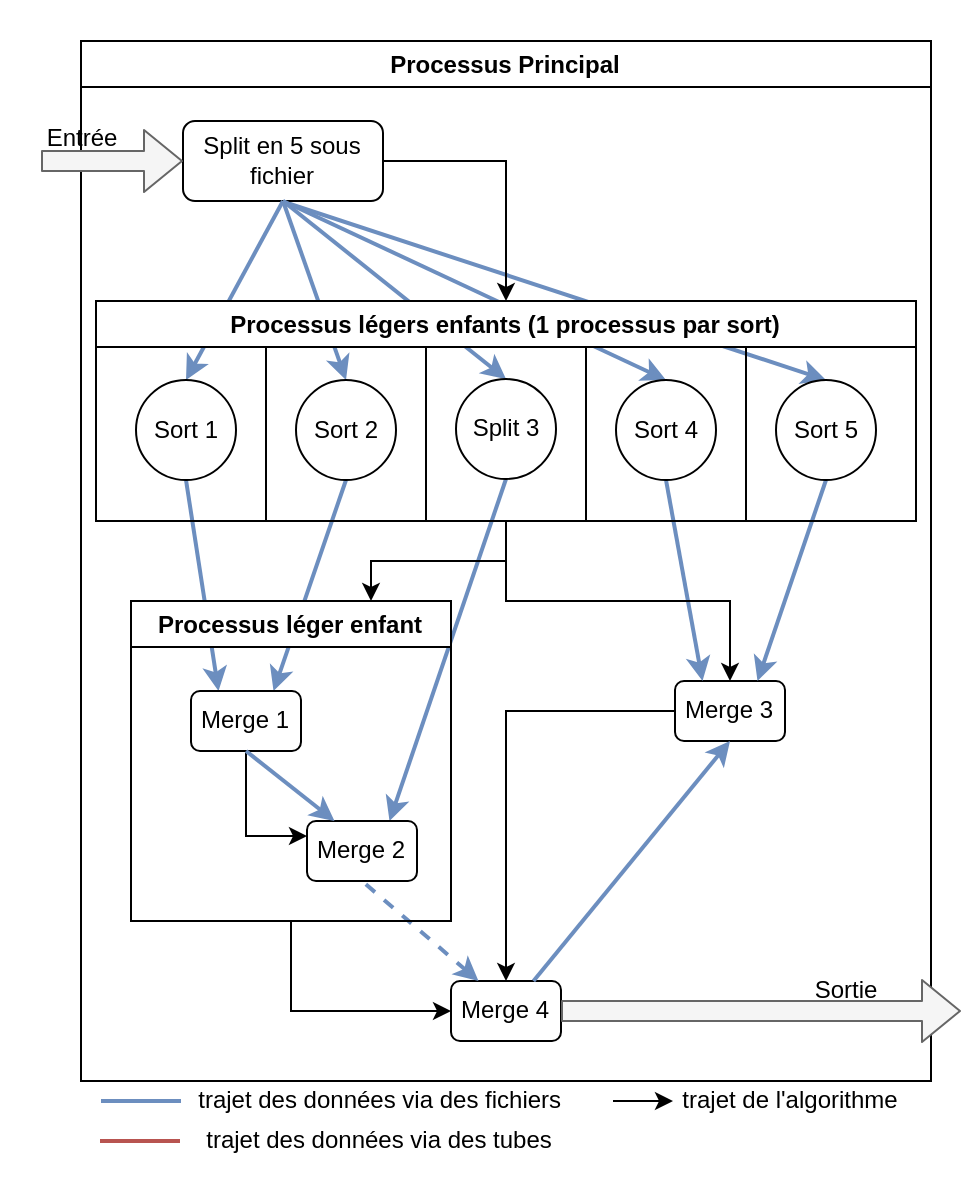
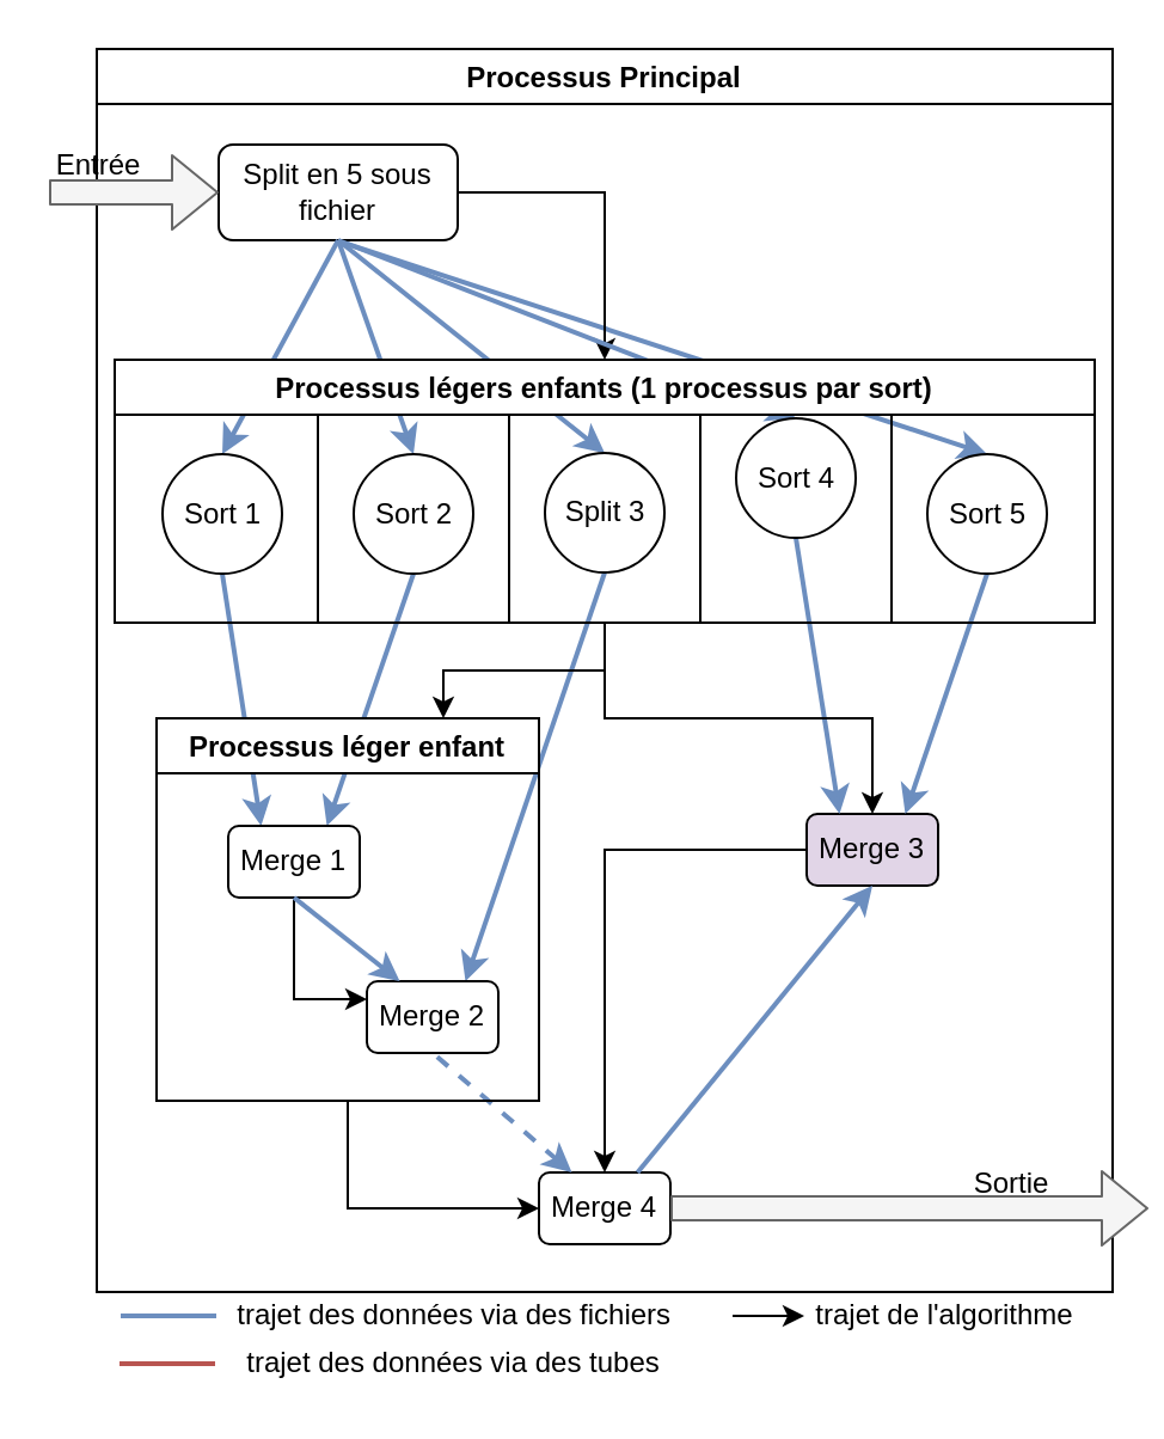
  <mxCell id="0" />
  <mxCell id="1" parent="0" />
  <mxCell id="2" value="" style="endArrow=classic;html=1;fillColor=#dae8fc;strokeColor=#6c8ebf;strokeWidth=2;entryX=0.5;entryY=0;entryDx=0;entryDy=0;endFill=1;" parent="1" target="39" edge="1"><mxGeometry width="50" height="50" relative="1" as="geometry"><mxPoint x="140" y="100" as="sourcePoint" /><mxPoint x="132.5" y="229.833" as="targetPoint" /></mxGeometry></mxCell>
  <mxCell id="3" value="Processus Principal" style="swimlane;" parent="1" vertex="1"><mxGeometry x="40" y="20" width="425" height="520" as="geometry" /></mxCell>
  <mxCell id="4" style="edgeStyle=orthogonalEdgeStyle;rounded=0;orthogonalLoop=1;jettySize=auto;html=1;entryX=0.5;entryY=0;entryDx=0;entryDy=0;exitX=1;exitY=0.5;exitDx=0;exitDy=0;" parent="3" source="5" target="34" edge="1"><mxGeometry relative="1" as="geometry"><mxPoint x="79.69" y="109.931" as="targetPoint" /></mxGeometry></mxCell>
  <mxCell id="5" value="Split en 5 sous fichier" style="rounded=1;whiteSpace=wrap;html=1;" parent="3" vertex="1"><mxGeometry x="51" y="40" width="100" height="40" as="geometry" /></mxCell>
  <mxCell id="6" style="edgeStyle=orthogonalEdgeStyle;rounded=0;orthogonalLoop=1;jettySize=auto;html=1;entryX=0.5;entryY=0;entryDx=0;entryDy=0;" parent="3" edge="1"><mxGeometry relative="1" as="geometry"><mxPoint x="105" y="125.103" as="sourcePoint" /></mxGeometry></mxCell>
  <mxCell id="7" style="edgeStyle=orthogonalEdgeStyle;rounded=0;orthogonalLoop=1;jettySize=auto;html=1;entryX=0.5;entryY=0;entryDx=0;entryDy=0;" parent="3" edge="1"><mxGeometry relative="1" as="geometry"><mxPoint x="297" y="229.931" as="sourcePoint" /></mxGeometry></mxCell>
  <mxCell id="8" style="edgeStyle=orthogonalEdgeStyle;rounded=0;orthogonalLoop=1;jettySize=auto;html=1;entryX=0.5;entryY=0;entryDx=0;entryDy=0;" parent="3" edge="1"><mxGeometry relative="1" as="geometry"><mxPoint x="232" y="194.759" as="sourcePoint" /></mxGeometry></mxCell>
  <mxCell id="9" style="edgeStyle=orthogonalEdgeStyle;rounded=0;orthogonalLoop=1;jettySize=auto;html=1;entryX=0.5;entryY=0;entryDx=0;entryDy=0;" parent="3" edge="1"><mxGeometry relative="1" as="geometry"><mxPoint x="170" y="160.276" as="sourcePoint" /></mxGeometry></mxCell>
  <mxCell id="10" value="" style="endArrow=none;html=1;fillColor=#dae8fc;strokeColor=#6c8ebf;strokeWidth=2;entryX=0.5;entryY=1;entryDx=0;entryDy=0;exitX=0.25;exitY=0;exitDx=0;exitDy=0;endFill=0;startArrow=classic;startFill=1;" parent="3" source="24" target="35" edge="1"><mxGeometry width="50" height="50" relative="1" as="geometry"><mxPoint x="80" y="270" as="sourcePoint" /><mxPoint x="90" y="260" as="targetPoint" /></mxGeometry></mxCell>
  <mxCell id="11" value="" style="endArrow=none;html=1;fillColor=#dae8fc;strokeColor=#6c8ebf;strokeWidth=2;entryX=0.5;entryY=1;entryDx=0;entryDy=0;exitX=0.75;exitY=0;exitDx=0;exitDy=0;endFill=0;startArrow=classic;startFill=1;" parent="3" source="24" target="36" edge="1"><mxGeometry width="50" height="50" relative="1" as="geometry"><mxPoint x="118" y="270" as="sourcePoint" /><mxPoint x="121" y="280" as="targetPoint" /></mxGeometry></mxCell>
  <mxCell id="12" value="" style="endArrow=none;html=1;exitX=0.75;exitY=0;exitDx=0;exitDy=0;fillColor=#dae8fc;strokeColor=#6c8ebf;strokeWidth=2;entryX=0.5;entryY=1;entryDx=0;entryDy=0;endFill=0;startArrow=classic;startFill=1;" parent="3" source="25" target="37" edge="1"><mxGeometry width="50" height="50" relative="1" as="geometry"><mxPoint x="176.667" y="374.833" as="sourcePoint" /><mxPoint x="190" y="310" as="targetPoint" /></mxGeometry></mxCell>
  <mxCell id="13" value="Merge 4" style="rounded=1;whiteSpace=wrap;html=1;" parent="3" vertex="1"><mxGeometry x="185" y="470" width="55" height="30" as="geometry" /></mxCell>
  <mxCell id="14" style="edgeStyle=orthogonalEdgeStyle;rounded=0;orthogonalLoop=1;jettySize=auto;html=1;entryX=0;entryY=0.5;entryDx=0;entryDy=0;strokeWidth=1;exitX=0.5;exitY=1;exitDx=0;exitDy=0;" parent="3" source="23" target="13" edge="1"><mxGeometry relative="1" as="geometry"><mxPoint x="180" y="530" as="sourcePoint" /></mxGeometry></mxCell>
  <mxCell id="15" style="edgeStyle=orthogonalEdgeStyle;rounded=0;orthogonalLoop=1;jettySize=auto;html=1;entryX=0.5;entryY=0;entryDx=0;entryDy=0;" parent="3" source="16" target="13" edge="1"><mxGeometry relative="1" as="geometry" /></mxCell>
- <mxCell id="16" value="Merge 3" style="rounded=1;whiteSpace=wrap;html=1;" parent="3" vertex="1"><mxGeometry x="297" y="320" width="55" height="30" as="geometry" /></mxCell>
+ <mxCell id="16" value="Merge 3" style="rounded=1;whiteSpace=wrap;html=1;fillColor=#e1d5e7;" parent="3" vertex="1"><mxGeometry x="297" y="320" width="55" height="30" as="geometry" /></mxCell>
  <mxCell id="17" value="" style="endArrow=classic;html=1;fillColor=#dae8fc;strokeColor=#6c8ebf;strokeWidth=2;entryX=0.5;entryY=1;entryDx=0;entryDy=0;exitX=0.75;exitY=0;exitDx=0;exitDy=0;endFill=1;" parent="3" source="13" target="16" edge="1"><mxGeometry width="50" height="50" relative="1" as="geometry"><mxPoint x="340" y="470" as="sourcePoint" /><mxPoint x="280" y="420" as="targetPoint" /></mxGeometry></mxCell>
  <mxCell id="18" value="" style="endArrow=classic;html=1;fillColor=#dae8fc;strokeColor=#6c8ebf;strokeWidth=2;exitX=0.5;exitY=1;exitDx=0;exitDy=0;entryX=0.25;entryY=0;entryDx=0;entryDy=0;endFill=1;" parent="3" source="38" target="16" edge="1"><mxGeometry width="50" height="50" relative="1" as="geometry"><mxPoint x="270" y="320" as="sourcePoint" /><mxPoint x="290" y="290" as="targetPoint" /></mxGeometry></mxCell>
  <mxCell id="19" value="" style="endArrow=none;html=1;entryX=0.5;entryY=1;entryDx=0;entryDy=0;fillColor=#dae8fc;strokeColor=#6c8ebf;strokeWidth=2;exitX=0.25;exitY=0;exitDx=0;exitDy=0;endFill=0;startArrow=classic;startFill=1;dashed=1;" parent="3" source="13" target="25" edge="1"><mxGeometry width="50" height="50" relative="1" as="geometry"><mxPoint x="200" y="510" as="sourcePoint" /><mxPoint x="173" y="415" as="targetPoint" /></mxGeometry></mxCell>
  <mxCell id="20" value="" style="endArrow=none;html=1;fillColor=#dae8fc;strokeColor=#6c8ebf;strokeWidth=2;entryX=0.5;entryY=1;entryDx=0;entryDy=0;exitX=0.75;exitY=0;exitDx=0;exitDy=0;endFill=0;startArrow=classic;startFill=1;" parent="3" source="16" target="39" edge="1"><mxGeometry width="50" height="50" relative="1" as="geometry"><mxPoint x="360" y="320" as="sourcePoint" /><mxPoint x="333" y="350" as="targetPoint" /></mxGeometry></mxCell>
  <mxCell id="21" value="" style="shape=flexArrow;endArrow=classic;html=1;strokeWidth=1;fillColor=#f5f5f5;strokeColor=#666666;gradientColor=none;exitX=1;exitY=0.5;exitDx=0;exitDy=0;" parent="3" source="13" edge="1"><mxGeometry width="50" height="50" relative="1" as="geometry"><mxPoint x="333" y="535" as="sourcePoint" /><mxPoint x="440" y="485" as="targetPoint" /></mxGeometry></mxCell>
  <mxCell id="22" style="edgeStyle=orthogonalEdgeStyle;rounded=0;orthogonalLoop=1;jettySize=auto;html=1;entryX=0.75;entryY=0;entryDx=0;entryDy=0;" parent="3" source="34" target="23" edge="1"><mxGeometry relative="1" as="geometry"><mxPoint x="170" y="270" as="targetPoint" /><Array as="points"><mxPoint x="213" y="260" /><mxPoint x="145" y="260" /></Array></mxGeometry></mxCell>
  <mxCell id="23" value="Processus léger enfant" style="swimlane;" parent="3" vertex="1"><mxGeometry x="25" y="280" width="160" height="160" as="geometry" /></mxCell>
  <mxCell id="24" value="Merge 1" style="rounded=1;whiteSpace=wrap;html=1;" parent="23" vertex="1"><mxGeometry x="30" y="45" width="55" height="30" as="geometry" /></mxCell>
  <mxCell id="25" value="Merge 2" style="rounded=1;whiteSpace=wrap;html=1;" parent="23" vertex="1"><mxGeometry x="88" y="110" width="55" height="30" as="geometry" /></mxCell>
  <mxCell id="26" style="edgeStyle=orthogonalEdgeStyle;rounded=0;orthogonalLoop=1;jettySize=auto;html=1;entryX=0;entryY=0.25;entryDx=0;entryDy=0;strokeWidth=1;exitX=0.5;exitY=1;exitDx=0;exitDy=0;" parent="23" source="24" target="25" edge="1"><mxGeometry relative="1" as="geometry" /></mxCell>
  <mxCell id="27" value="" style="endArrow=classic;html=1;entryX=0.25;entryY=0;entryDx=0;entryDy=0;exitX=0.5;exitY=1;exitDx=0;exitDy=0;fillColor=#dae8fc;strokeColor=#6c8ebf;strokeWidth=2;endFill=1;" parent="23" source="24" target="25" edge="1"><mxGeometry width="50" height="50" relative="1" as="geometry"><mxPoint x="-1523" y="-25" as="sourcePoint" /><mxPoint x="-1537" y="-195" as="targetPoint" /></mxGeometry></mxCell>
  <mxCell id="28" value="Sortie" style="text;html=1;strokeColor=none;fillColor=none;align=center;verticalAlign=middle;whiteSpace=wrap;rounded=0;" parent="3" vertex="1"><mxGeometry x="362.5" y="465" width="40" height="20" as="geometry" /></mxCell>
  <mxCell id="29" value="" style="endArrow=classic;html=1;fillColor=#dae8fc;strokeColor=#6c8ebf;strokeWidth=2;entryX=0.5;entryY=0;entryDx=0;entryDy=0;exitX=0.5;exitY=1;exitDx=0;exitDy=0;endFill=1;" parent="3" source="5" target="35" edge="1"><mxGeometry width="50" height="50" relative="1" as="geometry"><mxPoint x="79.167" y="334.833" as="sourcePoint" /><mxPoint x="62.5" y="229.833" as="targetPoint" /></mxGeometry></mxCell>
  <mxCell id="30" value="" style="endArrow=classic;html=1;fillColor=#dae8fc;strokeColor=#6c8ebf;strokeWidth=2;entryX=0.5;entryY=0;entryDx=0;entryDy=0;exitX=0.5;exitY=1;exitDx=0;exitDy=0;endFill=1;" parent="3" source="5" target="36" edge="1"><mxGeometry width="50" height="50" relative="1" as="geometry"><mxPoint x="110.833" y="89.833" as="sourcePoint" /><mxPoint x="62.5" y="179.833" as="targetPoint" /></mxGeometry></mxCell>
  <mxCell id="31" value="" style="endArrow=classic;html=1;fillColor=#dae8fc;strokeColor=#6c8ebf;strokeWidth=2;entryX=0.5;entryY=0;entryDx=0;entryDy=0;exitX=0.5;exitY=1;exitDx=0;exitDy=0;endFill=1;" parent="3" source="5" target="37" edge="1"><mxGeometry width="50" height="50" relative="1" as="geometry"><mxPoint x="120.833" y="99.833" as="sourcePoint" /><mxPoint x="72.5" y="189.833" as="targetPoint" /></mxGeometry></mxCell>
  <mxCell id="32" value="" style="endArrow=classic;html=1;fillColor=#dae8fc;strokeColor=#6c8ebf;strokeWidth=2;entryX=0.5;entryY=0;entryDx=0;entryDy=0;exitX=0.5;exitY=1;exitDx=0;exitDy=0;endFill=1;" parent="3" source="5" target="38" edge="1"><mxGeometry width="50" height="50" relative="1" as="geometry"><mxPoint x="130.833" y="109.833" as="sourcePoint" /><mxPoint x="82.5" y="199.833" as="targetPoint" /></mxGeometry></mxCell>
  <mxCell id="33" style="edgeStyle=orthogonalEdgeStyle;rounded=0;orthogonalLoop=1;jettySize=auto;html=1;" parent="3" source="34" target="16" edge="1"><mxGeometry relative="1" as="geometry" /></mxCell>
  <mxCell id="34" value="Processus légers enfants (1 processus par sort)" style="swimlane;" parent="3" vertex="1"><mxGeometry x="7.5" y="130" width="410" height="110" as="geometry" /></mxCell>
  <mxCell id="35" value="Sort 1" style="ellipse;whiteSpace=wrap;html=1;aspect=fixed;" parent="34" vertex="1"><mxGeometry x="20" y="39.5" width="50" height="50" as="geometry" /></mxCell>
  <mxCell id="36" value="Sort 2" style="ellipse;whiteSpace=wrap;html=1;aspect=fixed;" parent="34" vertex="1"><mxGeometry x="100" y="39.5" width="50" height="50" as="geometry" /></mxCell>
  <mxCell id="37" value="Split 3" style="ellipse;whiteSpace=wrap;html=1;aspect=fixed;" parent="34" vertex="1"><mxGeometry x="180" y="39" width="50" height="50" as="geometry" /></mxCell>
- <mxCell id="38" value="Sort 4" style="ellipse;whiteSpace=wrap;html=1;aspect=fixed;" parent="34" vertex="1"><mxGeometry x="260" y="39.5" width="50" height="50" as="geometry" /></mxCell>
+ <mxCell id="38" value="Sort 4" style="ellipse;whiteSpace=wrap;html=1;aspect=fixed;" parent="34" vertex="1"><mxGeometry x="260" y="24.5" width="50" height="50" as="geometry" /></mxCell>
  <mxCell id="39" value="Sort 5&lt;br&gt;" style="ellipse;whiteSpace=wrap;html=1;aspect=fixed;" parent="34" vertex="1"><mxGeometry x="340" y="39.5" width="50" height="50" as="geometry" /></mxCell>
  <mxCell id="40" value="" style="endArrow=none;html=1;" parent="34" edge="1"><mxGeometry width="50" height="50" relative="1" as="geometry"><mxPoint x="85" y="110" as="sourcePoint" /><mxPoint x="85" y="23" as="targetPoint" /></mxGeometry></mxCell>
  <mxCell id="41" value="" style="endArrow=none;html=1;" parent="34" edge="1"><mxGeometry width="50" height="50" relative="1" as="geometry"><mxPoint x="325.0" y="110" as="sourcePoint" /><mxPoint x="325.0" y="23" as="targetPoint" /></mxGeometry></mxCell>
  <mxCell id="42" value="" style="endArrow=none;html=1;" parent="34" edge="1"><mxGeometry width="50" height="50" relative="1" as="geometry"><mxPoint x="245.0" y="110" as="sourcePoint" /><mxPoint x="245.0" y="23" as="targetPoint" /></mxGeometry></mxCell>
  <mxCell id="43" value="" style="endArrow=none;html=1;" parent="34" edge="1"><mxGeometry width="50" height="50" relative="1" as="geometry"><mxPoint x="165.0" y="110" as="sourcePoint" /><mxPoint x="165.0" y="23" as="targetPoint" /></mxGeometry></mxCell>
  <mxCell id="44" value="" style="endArrow=none;html=1;fillColor=#dae8fc;strokeColor=#6c8ebf;strokeWidth=2;" parent="1" edge="1"><mxGeometry width="50" height="50" relative="1" as="geometry"><mxPoint x="90" y="550" as="sourcePoint" /><mxPoint x="50" y="550" as="targetPoint" /></mxGeometry></mxCell>
  <mxCell id="45" value="" style="shape=flexArrow;endArrow=classic;html=1;strokeWidth=1;entryX=0;entryY=0.5;entryDx=0;entryDy=0;fillColor=#f5f5f5;strokeColor=#666666;gradientColor=none;" parent="1" target="5" edge="1"><mxGeometry width="50" height="50" relative="1" as="geometry"><mxPoint x="20" y="80" as="sourcePoint" /><mxPoint x="30" y="50" as="targetPoint" /></mxGeometry></mxCell>
  <mxCell id="46" value="Entrée" style="text;html=1;strokeColor=none;fillColor=none;align=center;verticalAlign=middle;whiteSpace=wrap;rounded=0;" parent="1" vertex="1"><mxGeometry x="21" y="59" width="40" height="20" as="geometry" /></mxCell>
  <mxCell id="47" value="trajet des données via des fichiers&amp;nbsp;" style="text;html=1;strokeColor=none;fillColor=none;align=center;verticalAlign=middle;whiteSpace=wrap;rounded=0;" parent="1" vertex="1"><mxGeometry x="98" y="540" width="187" height="20" as="geometry" /></mxCell>
  <mxCell id="48" value="" style="endArrow=classic;html=1;" parent="1" edge="1"><mxGeometry width="50" height="50" relative="1" as="geometry"><mxPoint x="306" y="550" as="sourcePoint" /><mxPoint x="336" y="550" as="targetPoint" /></mxGeometry></mxCell>
  <mxCell id="49" value="trajet de l'algorithme" style="text;html=1;strokeColor=none;fillColor=none;align=center;verticalAlign=middle;whiteSpace=wrap;rounded=0;" parent="1" vertex="1"><mxGeometry x="336" y="540" width="118" height="20" as="geometry" /></mxCell>
  <mxCell id="50" value="" style="endArrow=none;html=1;fillColor=#f8cecc;strokeColor=#b85450;strokeWidth=2;" parent="1" edge="1"><mxGeometry width="50" height="50" relative="1" as="geometry"><mxPoint x="89.5" y="570" as="sourcePoint" /><mxPoint x="49.5" y="570" as="targetPoint" /></mxGeometry></mxCell>
  <mxCell id="51" value="trajet des données via des tubes" style="text;html=1;strokeColor=none;fillColor=none;align=center;verticalAlign=middle;whiteSpace=wrap;rounded=0;" parent="1" vertex="1"><mxGeometry x="95.5" y="560" width="187" height="20" as="geometry" /></mxCell>
